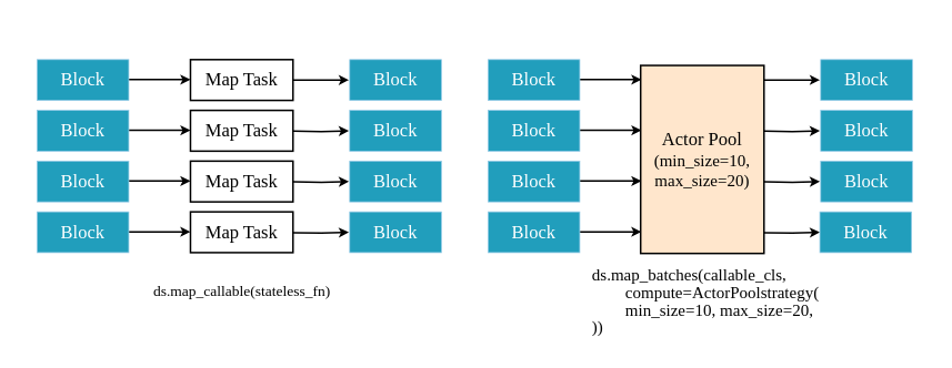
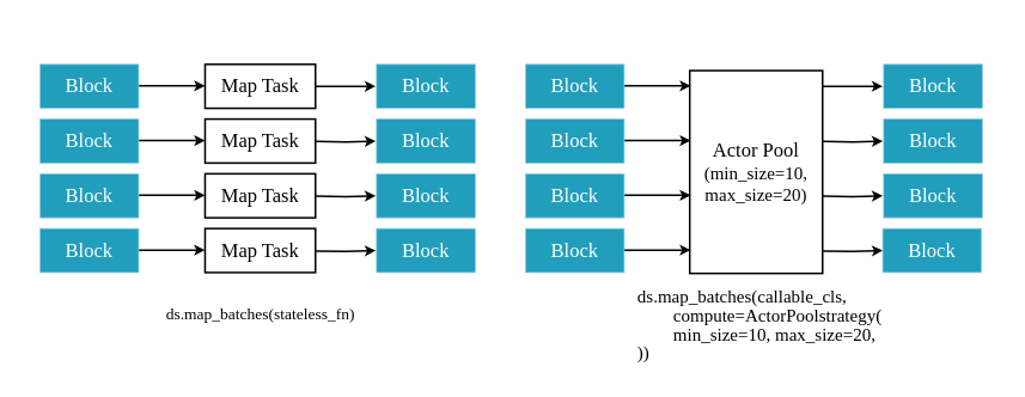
  <mxCell id="0" />
  <mxCell id="1" parent="0" />
  <mxCell id="2" value="" style="rounded=0;whiteSpace=wrap;html=1;strokeColor=none;fillColor=none;" parent="1" vertex="1"><mxGeometry x="20" y="20" width="1100" height="400" as="geometry" /></mxCell>
  <mxCell id="3" value="" style="endArrow=classic;html=1;rounded=0;strokeWidth=2;fontSize=22;" parent="1" edge="1"><mxGeometry width="50" height="50" relative="1" as="geometry"><mxPoint x="154" y="95" as="sourcePoint" /><mxPoint x="228" y="95" as="targetPoint" /></mxGeometry></mxCell>
  <mxCell id="4" value="" style="endArrow=classic;html=1;rounded=0;strokeWidth=2;fontSize=22;" parent="1" edge="1"><mxGeometry width="50" height="50" relative="1" as="geometry"><mxPoint x="154" y="156" as="sourcePoint" /><mxPoint x="228" y="156" as="targetPoint" /></mxGeometry></mxCell>
  <mxCell id="5" value="" style="endArrow=classic;html=1;rounded=0;strokeWidth=2;fontSize=22;" parent="1" edge="1"><mxGeometry width="50" height="50" relative="1" as="geometry"><mxPoint x="154" y="217" as="sourcePoint" /><mxPoint x="228" y="217" as="targetPoint" /></mxGeometry></mxCell>
  <mxCell id="6" value="" style="endArrow=classic;html=1;rounded=0;strokeWidth=2;fontSize=22;" parent="1" edge="1"><mxGeometry width="50" height="50" relative="1" as="geometry"><mxPoint x="154" y="278" as="sourcePoint" /><mxPoint x="228" y="278" as="targetPoint" /></mxGeometry></mxCell>
  <mxCell id="7" style="edgeStyle=orthogonalEdgeStyle;rounded=0;orthogonalLoop=1;jettySize=auto;html=1;strokeWidth=2;fontSize=22;" parent="1" source="8" edge="1"><mxGeometry relative="1" as="geometry"><mxPoint x="418" y="95.5" as="targetPoint" /></mxGeometry></mxCell>
  <mxCell id="8" value="&lt;font style=&quot;font-size: 22px;&quot; face=&quot;Times New Roman&quot;&gt;Map Task&lt;/font&gt;" style="rounded=0;whiteSpace=wrap;html=1;strokeWidth=2;fontSize=22;" parent="1" vertex="1"><mxGeometry x="228" y="71" width="123" height="49" as="geometry" /></mxCell>
  <mxCell id="9" value="&lt;font style=&quot;font-size: 22px;&quot; face=&quot;Times New Roman&quot;&gt;Map Task&lt;/font&gt;" style="rounded=0;whiteSpace=wrap;html=1;strokeWidth=2;fontSize=22;" parent="1" vertex="1"><mxGeometry x="228" y="132" width="123" height="49" as="geometry" /></mxCell>
  <mxCell id="10" value="&lt;font style=&quot;font-size: 22px;&quot; face=&quot;Times New Roman&quot;&gt;Map Task&lt;/font&gt;" style="rounded=0;whiteSpace=wrap;html=1;strokeWidth=2;fontSize=22;" parent="1" vertex="1"><mxGeometry x="228" y="193" width="123" height="49" as="geometry" /></mxCell>
  <mxCell id="11" value="&lt;font style=&quot;font-size: 22px;&quot; face=&quot;Times New Roman&quot;&gt;Map Task&lt;/font&gt;" style="rounded=0;whiteSpace=wrap;html=1;strokeWidth=2;fontSize=22;" parent="1" vertex="1"><mxGeometry x="228" y="254" width="123" height="49" as="geometry" /></mxCell>
  <mxCell id="12" value="&lt;font style=&quot;font-size: 22px;&quot; face=&quot;Times New Roman&quot; color=&quot;#ffffff&quot;&gt;Block&lt;/font&gt;" style="rounded=0;whiteSpace=wrap;html=1;fillColor=#219EBC;strokeColor=#90C9E6;fontSize=22;" parent="1" vertex="1"><mxGeometry x="419" y="71" width="110" height="49" as="geometry" /></mxCell>
  <mxCell id="13" style="edgeStyle=orthogonalEdgeStyle;rounded=0;orthogonalLoop=1;jettySize=auto;html=1;strokeWidth=2;fontSize=22;" parent="1" edge="1"><mxGeometry relative="1" as="geometry"><mxPoint x="418" y="156.5" as="targetPoint" /><mxPoint x="351" y="157" as="sourcePoint" /></mxGeometry></mxCell>
  <mxCell id="14" value="&lt;font style=&quot;font-size: 22px;&quot; face=&quot;Times New Roman&quot; color=&quot;#ffffff&quot;&gt;Block&lt;/font&gt;" style="rounded=0;whiteSpace=wrap;html=1;fillColor=#219EBC;strokeColor=#90C9E6;fontSize=22;" parent="1" vertex="1"><mxGeometry x="419" y="132" width="110" height="49" as="geometry" /></mxCell>
  <mxCell id="15" style="edgeStyle=orthogonalEdgeStyle;rounded=0;orthogonalLoop=1;jettySize=auto;html=1;strokeWidth=2;fontSize=22;" parent="1" edge="1"><mxGeometry relative="1" as="geometry"><mxPoint x="418" y="217.5" as="targetPoint" /><mxPoint x="351" y="218" as="sourcePoint" /></mxGeometry></mxCell>
  <mxCell id="16" value="&lt;font style=&quot;font-size: 22px;&quot; face=&quot;Times New Roman&quot; color=&quot;#ffffff&quot;&gt;Block&lt;/font&gt;" style="rounded=0;whiteSpace=wrap;html=1;fillColor=#219EBC;strokeColor=#90C9E6;fontSize=22;" parent="1" vertex="1"><mxGeometry x="419" y="193" width="110" height="49" as="geometry" /></mxCell>
  <mxCell id="17" style="edgeStyle=orthogonalEdgeStyle;rounded=0;orthogonalLoop=1;jettySize=auto;html=1;strokeWidth=2;fontSize=22;" parent="1" edge="1"><mxGeometry relative="1" as="geometry"><mxPoint x="418" y="278.5" as="targetPoint" /><mxPoint x="351" y="279" as="sourcePoint" /></mxGeometry></mxCell>
  <mxCell id="18" value="&lt;font style=&quot;font-size: 22px;&quot; face=&quot;Times New Roman&quot; color=&quot;#ffffff&quot;&gt;Block&lt;/font&gt;" style="rounded=0;whiteSpace=wrap;html=1;fillColor=#219EBC;strokeColor=#90C9E6;fontSize=22;" parent="1" vertex="1"><mxGeometry x="419" y="254" width="110" height="49" as="geometry" /></mxCell>
- <mxCell id="19" value="&lt;div style=&quot;&quot;&gt;&lt;font face=&quot;Garamond&quot; style=&quot;font-size: 18px;&quot;&gt;ds.map_callable(stateless_fn)&lt;/font&gt;&lt;br&gt;&lt;/div&gt;" style="text;html=1;strokeColor=none;fillColor=none;align=center;verticalAlign=middle;whiteSpace=wrap;rounded=0;" parent="1" vertex="1"><mxGeometry x="69.5" y="318" width="440" height="62" as="geometry" /></mxCell>
+ <mxCell id="19" value="&lt;div style=&quot;&quot;&gt;&lt;font face=&quot;Garamond&quot; style=&quot;font-size: 18px;&quot;&gt;ds.map_batches(stateless_fn)&lt;/font&gt;&lt;br&gt;&lt;/div&gt;" style="text;html=1;strokeColor=none;fillColor=none;align=center;verticalAlign=middle;whiteSpace=wrap;rounded=0;" parent="1" vertex="1"><mxGeometry x="69.5" y="318" width="440" height="62" as="geometry" /></mxCell>
  <mxCell id="20" value="&lt;font style=&quot;font-size: 22px;&quot; face=&quot;Times New Roman&quot; color=&quot;#ffffff&quot;&gt;Block&lt;/font&gt;" style="rounded=0;whiteSpace=wrap;html=1;fillColor=#219EBC;strokeColor=#90C9E6;fontSize=22;" parent="1" vertex="1"><mxGeometry x="44" y="71" width="110" height="49" as="geometry" /></mxCell>
  <mxCell id="21" value="&lt;font style=&quot;font-size: 22px;&quot; face=&quot;Times New Roman&quot; color=&quot;#ffffff&quot;&gt;Block&lt;/font&gt;" style="rounded=0;whiteSpace=wrap;html=1;fillColor=#219EBC;strokeColor=#90C9E6;fontSize=22;" parent="1" vertex="1"><mxGeometry x="44" y="132" width="110" height="49" as="geometry" /></mxCell>
  <mxCell id="22" value="&lt;font style=&quot;font-size: 22px;&quot; face=&quot;Times New Roman&quot; color=&quot;#ffffff&quot;&gt;Block&lt;/font&gt;" style="rounded=0;whiteSpace=wrap;html=1;fillColor=#219EBC;strokeColor=#90C9E6;fontSize=22;" parent="1" vertex="1"><mxGeometry x="44" y="193" width="110" height="49" as="geometry" /></mxCell>
  <mxCell id="23" value="&lt;font style=&quot;font-size: 22px;&quot; face=&quot;Times New Roman&quot; color=&quot;#ffffff&quot;&gt;Block&lt;/font&gt;" style="rounded=0;whiteSpace=wrap;html=1;fillColor=#219EBC;strokeColor=#90C9E6;fontSize=22;" parent="1" vertex="1"><mxGeometry x="44" y="254" width="110" height="49" as="geometry" /></mxCell>
  <mxCell id="24" value="" style="endArrow=classic;html=1;rounded=0;strokeWidth=2;fontSize=22;" parent="1" edge="1"><mxGeometry width="50" height="50" relative="1" as="geometry"><mxPoint x="695" y="95" as="sourcePoint" /><mxPoint x="769" y="95" as="targetPoint" /></mxGeometry></mxCell>
  <mxCell id="25" value="" style="endArrow=classic;html=1;rounded=0;strokeWidth=2;fontSize=22;" parent="1" edge="1"><mxGeometry width="50" height="50" relative="1" as="geometry"><mxPoint x="695" y="156" as="sourcePoint" /><mxPoint x="769" y="156" as="targetPoint" /></mxGeometry></mxCell>
  <mxCell id="26" value="" style="endArrow=classic;html=1;rounded=0;strokeWidth=2;fontSize=22;" parent="1" edge="1"><mxGeometry width="50" height="50" relative="1" as="geometry"><mxPoint x="695" y="217" as="sourcePoint" /><mxPoint x="769" y="217" as="targetPoint" /></mxGeometry></mxCell>
  <mxCell id="27" value="" style="endArrow=classic;html=1;rounded=0;strokeWidth=2;fontSize=22;" parent="1" edge="1"><mxGeometry width="50" height="50" relative="1" as="geometry"><mxPoint x="695" y="278" as="sourcePoint" /><mxPoint x="769" y="278" as="targetPoint" /></mxGeometry></mxCell>
  <mxCell id="28" style="edgeStyle=orthogonalEdgeStyle;rounded=0;orthogonalLoop=1;jettySize=auto;html=1;strokeWidth=2;fontSize=22;" parent="1" edge="1"><mxGeometry relative="1" as="geometry"><mxPoint x="983" y="95.5" as="targetPoint" /><mxPoint x="916" y="95.529" as="sourcePoint" /></mxGeometry></mxCell>
  <mxCell id="29" value="&lt;font style=&quot;font-size: 22px;&quot; face=&quot;Times New Roman&quot; color=&quot;#ffffff&quot;&gt;Block&lt;/font&gt;" style="rounded=0;whiteSpace=wrap;html=1;fillColor=#219EBC;strokeColor=#90C9E6;fontSize=22;" parent="1" vertex="1"><mxGeometry x="984" y="71" width="110" height="49" as="geometry" /></mxCell>
  <mxCell id="30" style="edgeStyle=orthogonalEdgeStyle;rounded=0;orthogonalLoop=1;jettySize=auto;html=1;strokeWidth=2;fontSize=22;" parent="1" edge="1"><mxGeometry relative="1" as="geometry"><mxPoint x="983" y="156.5" as="targetPoint" /><mxPoint x="916" y="157" as="sourcePoint" /></mxGeometry></mxCell>
  <mxCell id="31" value="&lt;font style=&quot;font-size: 22px;&quot; face=&quot;Times New Roman&quot; color=&quot;#ffffff&quot;&gt;Block&lt;/font&gt;" style="rounded=0;whiteSpace=wrap;html=1;fillColor=#219EBC;strokeColor=#90C9E6;fontSize=22;" parent="1" vertex="1"><mxGeometry x="984" y="132" width="110" height="49" as="geometry" /></mxCell>
  <mxCell id="32" style="edgeStyle=orthogonalEdgeStyle;rounded=0;orthogonalLoop=1;jettySize=auto;html=1;strokeWidth=2;fontSize=22;" parent="1" edge="1"><mxGeometry relative="1" as="geometry"><mxPoint x="983" y="217.5" as="targetPoint" /><mxPoint x="916" y="218" as="sourcePoint" /></mxGeometry></mxCell>
  <mxCell id="33" value="&lt;font style=&quot;font-size: 22px;&quot; face=&quot;Times New Roman&quot; color=&quot;#ffffff&quot;&gt;Block&lt;/font&gt;" style="rounded=0;whiteSpace=wrap;html=1;fillColor=#219EBC;strokeColor=#90C9E6;fontSize=22;" parent="1" vertex="1"><mxGeometry x="984" y="193" width="110" height="49" as="geometry" /></mxCell>
  <mxCell id="34" style="edgeStyle=orthogonalEdgeStyle;rounded=0;orthogonalLoop=1;jettySize=auto;html=1;strokeWidth=2;fontSize=22;" parent="1" edge="1"><mxGeometry relative="1" as="geometry"><mxPoint x="983" y="278.5" as="targetPoint" /><mxPoint x="916" y="279" as="sourcePoint" /></mxGeometry></mxCell>
  <mxCell id="35" value="&lt;font style=&quot;font-size: 22px;&quot; face=&quot;Times New Roman&quot; color=&quot;#ffffff&quot;&gt;Block&lt;/font&gt;" style="rounded=0;whiteSpace=wrap;html=1;fillColor=#219EBC;strokeColor=#90C9E6;fontSize=22;" parent="1" vertex="1"><mxGeometry x="983" y="254" width="110" height="49" as="geometry" /></mxCell>
  <mxCell id="36" value="&lt;font style=&quot;font-size: 22px;&quot; face=&quot;Times New Roman&quot; color=&quot;#ffffff&quot;&gt;Block&lt;/font&gt;" style="rounded=0;whiteSpace=wrap;html=1;fillColor=#219EBC;strokeColor=#90C9E6;fontSize=22;" parent="1" vertex="1"><mxGeometry x="585" y="71" width="110" height="49" as="geometry" /></mxCell>
  <mxCell id="37" value="&lt;font style=&quot;font-size: 22px;&quot; face=&quot;Times New Roman&quot; color=&quot;#ffffff&quot;&gt;Block&lt;/font&gt;" style="rounded=0;whiteSpace=wrap;html=1;fillColor=#219EBC;strokeColor=#90C9E6;fontSize=22;" parent="1" vertex="1"><mxGeometry x="585" y="132" width="110" height="49" as="geometry" /></mxCell>
  <mxCell id="38" value="&lt;font style=&quot;font-size: 22px;&quot; face=&quot;Times New Roman&quot; color=&quot;#ffffff&quot;&gt;Block&lt;/font&gt;" style="rounded=0;whiteSpace=wrap;html=1;fillColor=#219EBC;strokeColor=#90C9E6;fontSize=22;" parent="1" vertex="1"><mxGeometry x="585" y="193" width="110" height="49" as="geometry" /></mxCell>
  <mxCell id="39" value="&lt;font style=&quot;font-size: 22px;&quot; face=&quot;Times New Roman&quot; color=&quot;#ffffff&quot;&gt;Block&lt;/font&gt;" style="rounded=0;whiteSpace=wrap;html=1;fillColor=#219EBC;strokeColor=#90C9E6;fontSize=22;" parent="1" vertex="1"><mxGeometry x="585" y="254" width="110" height="49" as="geometry" /></mxCell>
- <mxCell id="40" value="&lt;font style=&quot;&quot; face=&quot;Times New Roman&quot;&gt;&lt;font style=&quot;font-size: 22px;&quot;&gt;Actor Pool&lt;/font&gt;&lt;br&gt;&lt;span style=&quot;font-size: 20px;&quot;&gt;(min_size=10,&lt;/span&gt;&lt;br&gt;&lt;span style=&quot;font-size: 20px;&quot;&gt;max_size=20)&lt;/span&gt;&lt;/font&gt;" style="rounded=0;whiteSpace=wrap;html=1;strokeWidth=2;fillColor=#ffe6cc;" parent="1" vertex="1"><mxGeometry x="768" y="78" width="148" height="226" as="geometry" /></mxCell>
+ <mxCell id="40" value="&lt;font style=&quot;&quot; face=&quot;Times New Roman&quot;&gt;&lt;font style=&quot;font-size: 22px;&quot;&gt;Actor Pool&lt;/font&gt;&lt;br&gt;&lt;span style=&quot;font-size: 20px;&quot;&gt;(min_size=10,&lt;/span&gt;&lt;br&gt;&lt;span style=&quot;font-size: 20px;&quot;&gt;max_size=20)&lt;/span&gt;&lt;/font&gt;" style="rounded=0;whiteSpace=wrap;html=1;strokeWidth=2;" parent="1" vertex="1"><mxGeometry x="768" y="78" width="148" height="226" as="geometry" /></mxCell>
  <mxCell id="41" value="&lt;div style=&quot;line-height: 150%;&quot;&gt;&lt;font face=&quot;Garamond&quot; style=&quot;font-size: 20px;&quot;&gt;ds.map_batches(callable_cls,&lt;/font&gt;&lt;/div&gt;&lt;div style=&quot;line-height: 150%;&quot;&gt;&lt;font face=&quot;vr0SJHjQSPAFcwwE9YH6&quot; style=&quot;font-size: 20px;&quot;&gt;&lt;span style=&quot;white-space: pre;&quot;&gt;&#09;&lt;/span&gt;compute=ActorPoolstrategy(&lt;/font&gt;&lt;/div&gt;&lt;div style=&quot;line-height: 150%;&quot;&gt;&lt;font face=&quot;vr0SJHjQSPAFcwwE9YH6&quot;&gt;&lt;font style=&quot;font-size: 20px;&quot;&gt;&lt;span style=&quot;white-space: pre;&quot;&gt;&#09;&lt;/span&gt;min_size=10,&amp;nbsp;&lt;/font&gt;&lt;span style=&quot;font-size: 20px; background-color: initial;&quot;&gt;max_size=20,&lt;/span&gt;&lt;/font&gt;&lt;/div&gt;&lt;div style=&quot;line-height: 150%;&quot;&gt;&lt;span style=&quot;font-size: 20px; background-color: initial;&quot;&gt;&lt;font face=&quot;vr0SJHjQSPAFcwwE9YH6&quot;&gt;))&lt;/font&gt;&lt;/span&gt;&lt;/div&gt;" style="text;html=1;strokeColor=none;fillColor=none;align=left;verticalAlign=middle;whiteSpace=wrap;rounded=0;" parent="1" vertex="1"><mxGeometry x="708" y="322" width="325" height="80" as="geometry" /></mxCell>
